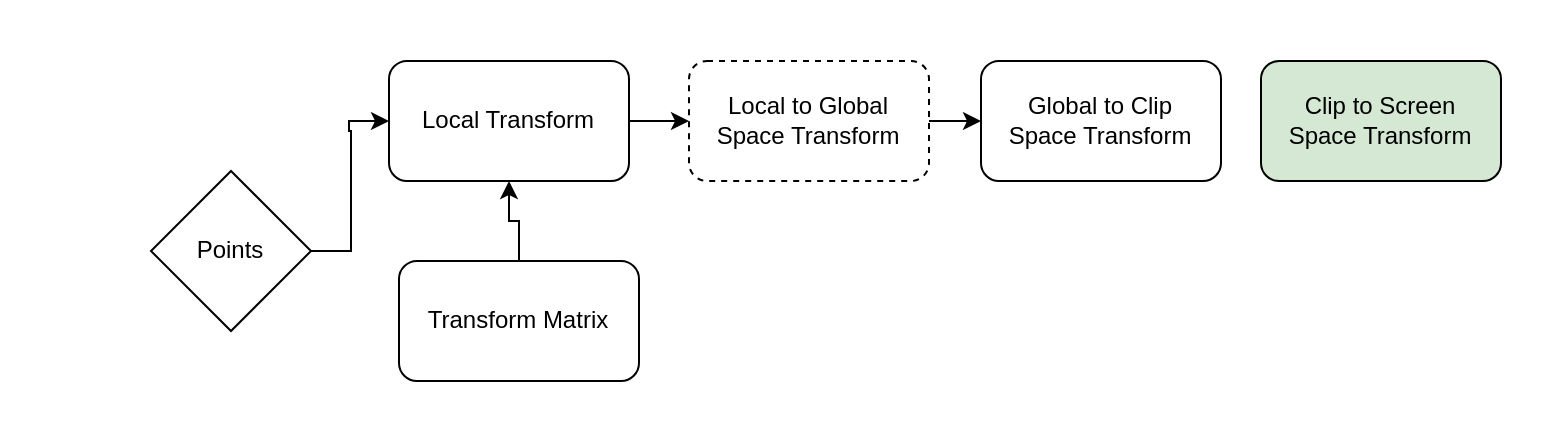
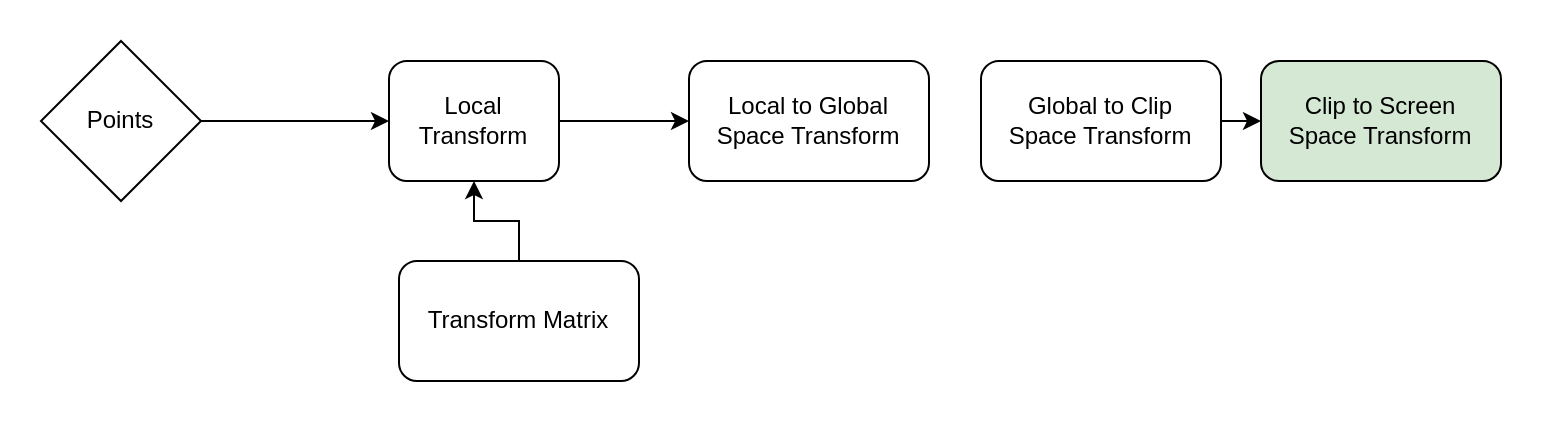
  <mxCell id="0" />
  <mxCell id="1" parent="0" />
- <mxCell id="2" style="edgeStyle=orthogonalEdgeStyle;rounded=0;orthogonalLoop=1;jettySize=auto;html=1;" edge="1" parent="1" source="3" target="5"><mxGeometry relative="1" as="geometry" /></mxCell>
- <mxCell id="3" value="Local to Global&lt;br&gt;Space Transform" style="rounded=1;whiteSpace=wrap;html=1;dashed=1;" vertex="1" parent="1"><mxGeometry x="344" y="30" width="120" height="60" as="geometry" /></mxCell>
+ <mxCell id="3" value="Local to Global&lt;br&gt;Space Transform" style="rounded=1;whiteSpace=wrap;html=1;" vertex="1" parent="1"><mxGeometry x="344" y="30" width="120" height="60" as="geometry" /></mxCell>
+ <mxCell id="4" style="edgeStyle=orthogonalEdgeStyle;rounded=1;orthogonalLoop=1;jettySize=auto;html=1;" edge="1" parent="1" source="5" target="8"><mxGeometry relative="1" as="geometry"><mxPoint x="640" y="60" as="targetPoint" /></mxGeometry></mxCell>
  <mxCell id="5" value="Global to Clip&lt;br&gt;Space Transform" style="rounded=1;whiteSpace=wrap;html=1;" vertex="1" parent="1"><mxGeometry x="490" y="30" width="120" height="60" as="geometry" /></mxCell>
  <mxCell id="6" style="edgeStyle=orthogonalEdgeStyle;rounded=1;orthogonalLoop=1;jettySize=auto;html=1;" edge="1" parent="1" source="7" target="3"><mxGeometry relative="1" as="geometry" /></mxCell>
- <mxCell id="7" value="Local Transform" style="rounded=1;whiteSpace=wrap;html=1;" vertex="1" parent="1"><mxGeometry x="194" y="30" width="120" height="60" as="geometry" /></mxCell>
+ <mxCell id="7" value="Local Transform" style="rounded=1;whiteSpace=wrap;html=1;" vertex="1" parent="1"><mxGeometry x="194" y="30" width="85" height="60" as="geometry" /></mxCell>
  <mxCell id="8" value="Clip to Screen&lt;br&gt;Space Transform" style="rounded=1;whiteSpace=wrap;html=1;fillColor=#d5e8d4;" vertex="1" parent="1"><mxGeometry x="630" y="30" width="120" height="60" as="geometry" /></mxCell>
  <mxCell id="9" style="edgeStyle=orthogonalEdgeStyle;rounded=0;orthogonalLoop=1;jettySize=auto;html=1;entryX=0.5;entryY=1;entryDx=0;entryDy=0;" edge="1" parent="1" source="10" target="7"><mxGeometry relative="1" as="geometry" /></mxCell>
  <mxCell id="10" value="Transform Matrix" style="rounded=1;whiteSpace=wrap;html=1;" vertex="1" parent="1"><mxGeometry x="199" y="130" width="120" height="60" as="geometry" /></mxCell>
  <mxCell id="11" style="edgeStyle=orthogonalEdgeStyle;rounded=0;orthogonalLoop=1;jettySize=auto;html=1;entryX=0;entryY=0.5;entryDx=0;entryDy=0;" edge="1" parent="1" source="12" target="7"><mxGeometry relative="1" as="geometry" /></mxCell>
- <mxCell id="12" value="Points" style="rhombus;whiteSpace=wrap;html=1;" vertex="1" parent="1"><mxGeometry x="75" y="85" width="80" height="80" as="geometry" /></mxCell>
+ <mxCell id="12" value="Points" style="rhombus;whiteSpace=wrap;html=1;" vertex="1" parent="1"><mxGeometry x="20" y="20" width="80" height="80" as="geometry" /></mxCell>
